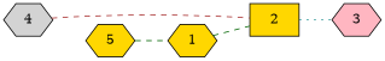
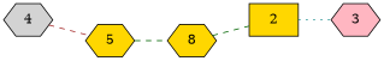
  graph {
    rankdir=LR
    node [fillcolor=gold shape=hexagon style=filled]
    edge [color=darkgreen style=dashed]
    2 [shape=box]
-   1
+   1 [label=8]
    3 [fillcolor=lightpink]
    4 [fillcolor=lightgrey]
    5
    2 -- 3 [color=teal style=dotted]
    1 -- 2
-   4 -- 2 [color=brown]
+   4 -- 5 [color=brown]
    5 -- 1
  }
